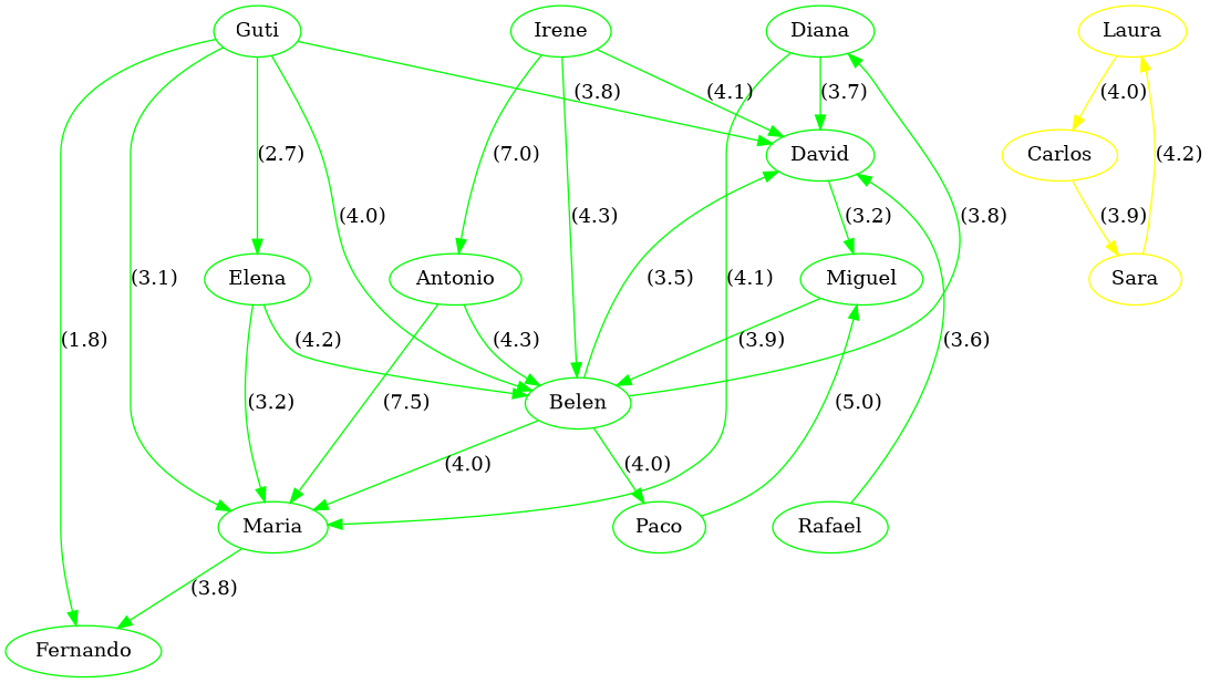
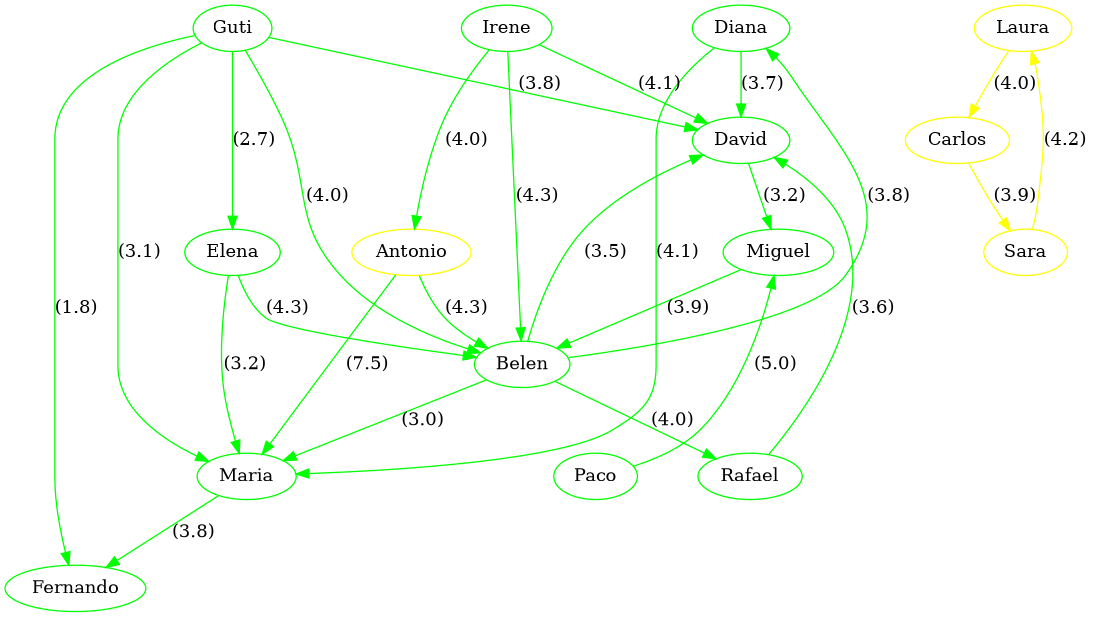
  strict digraph {
    node [color=green]
    edge [color=green]
    n1 [label=Diana]
    n2 [label=David]
    n3 [label=Maria]
    n4 [label=Miguel]
    n5 [label=Fernando]
    n6 [label=Guti]
    n7 [label=Belen]
    n8 [label=Elena]
    n9 [label=Paco]
    n10 [label=Rafael]
    n11 [label=Irene]
-   n12 [label=Antonio]
+   n12 [color=yellow label=Antonio]
    n13 [color=yellow label=Laura]
    n14 [color=yellow label=Carlos]
    n15 [color=yellow label=Sara]
    n1 -> n2 [label="(3.7)"]
    n1 -> n3 [label="(4.1)"]
    n2 -> n4 [label="(3.2)"]
    n3 -> n5 [label="(3.8)"]
    n4 -> n7 [label="(3.9)"]
    n6 -> n2 [label="(3.8)"]
    n6 -> n3 [label="(3.1)"]
    n6 -> n5 [label="(1.8)"]
    n6 -> n7 [label="(4.0)"]
    n6 -> n8 [label="(2.7)"]
    n7 -> n1 [label="(3.8)"]
    n7 -> n2 [label="(3.5)"]
-   n7 -> n3 [label="(4.0)"]
-   n7 -> n9 [label="(4.0)"]
+   n7 -> n3 [label="(3.0)"]
+   n7 -> n10 [label="(4.0)"]
    n8 -> n3 [label="(3.2)"]
-   n8 -> n7 [label="(4.2)"]
+   n8 -> n7 [label="(4.3)"]
    n9 -> n4 [label="(5.0)"]
    n10 -> n2 [label="(3.6)"]
    n11 -> n2 [label="(4.1)"]
    n11 -> n7 [label="(4.3)"]
-   n11 -> n12 [label="(7.0)"]
+   n11 -> n12 [label="(4.0)"]
    n12 -> n3 [label="(7.5)"]
    n12 -> n7 [label="(4.3)"]
    n13 -> n14 [color=yellow label="(4.0)"]
    n14 -> n15 [color=yellow label="(3.9)"]
    n15 -> n13 [color=yellow label="(4.2)"]
  }
